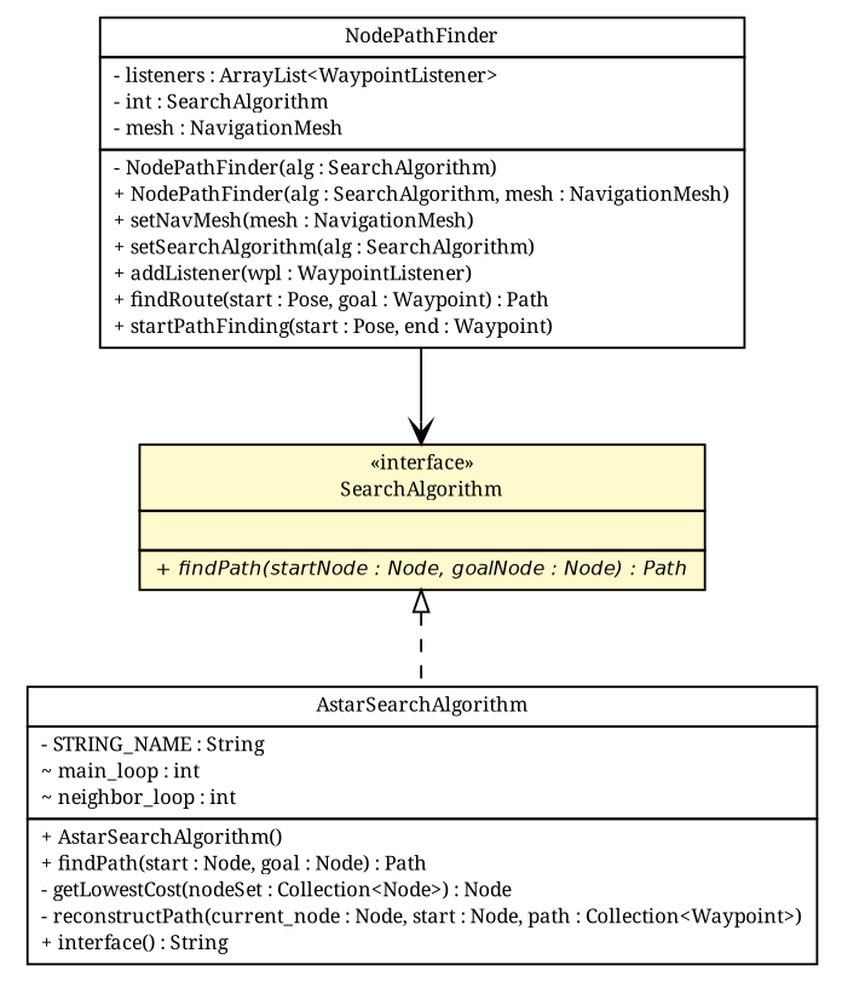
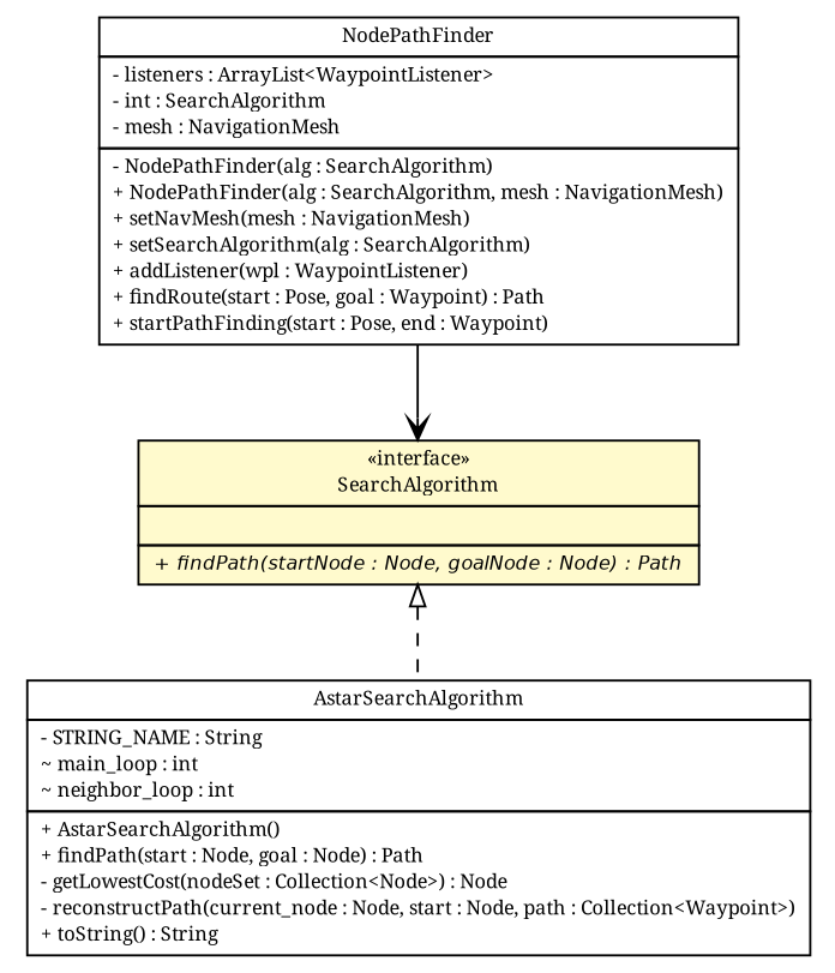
  digraph {
    fontname="Noto Serif"
    nodesep=0.25
    ranksep=0.5
    node [fontcolor=black fontname="Noto Serif" fontsize=9.0 shape=plaintext]
    edge [fontname="Noto Serif" headport=p labelfontname=Helvetica labelfontsize=10 tailport=p]
-   n1 [label=<<table title="lejos.robotics.pathfinding.AstarSearchAlgorithm" border="0" cellborder="1" cellspacing="0" cellpadding="2" port="p" href="./AstarSearchAlgorithm.html"> 		<tr><td><table border="0" cellspacing="0" cellpadding="1"> <tr><td align="center" balign="center"> AstarSearchAlgorithm </td></tr> 		</table></td></tr> 		<tr><td><table border="0" cellspacing="0" cellpadding="1"> <tr><td align="left" balign="left"> - STRING_NAME : String </td></tr> <tr><td align="left" balign="left"> ~ main_loop : int </td></tr> <tr><td align="left" balign="left"> ~ neighbor_loop : int </td></tr> 		</table></td></tr> 		<tr><td><table border="0" cellspacing="0" cellpadding="1"> <tr><td align="left" balign="left"> + AstarSearchAlgorithm() </td></tr> <tr><td align="left" balign="left"> + findPath(start : Node, goal : Node) : Path </td></tr> <tr><td align="left" balign="left"> - getLowestCost(nodeSet : Collection&lt;Node&gt;) : Node </td></tr> <tr><td align="left" balign="left"> - reconstructPath(current_node : Node, start : Node, path : Collection&lt;Waypoint&gt;) </td></tr> <tr><td align="left" balign="left"> + interface() : String </td></tr> 		</table></td></tr> 		</table>>]
+   n1 [label=<<table title="lejos.robotics.pathfinding.AstarSearchAlgorithm" border="0" cellborder="1" cellspacing="0" cellpadding="2" port="p" href="./AstarSearchAlgorithm.html"> 		<tr><td><table border="0" cellspacing="0" cellpadding="1"> <tr><td align="center" balign="center"> AstarSearchAlgorithm </td></tr> 		</table></td></tr> 		<tr><td><table border="0" cellspacing="0" cellpadding="1"> <tr><td align="left" balign="left"> - STRING_NAME : String </td></tr> <tr><td align="left" balign="left"> ~ main_loop : int </td></tr> <tr><td align="left" balign="left"> ~ neighbor_loop : int </td></tr> 		</table></td></tr> 		<tr><td><table border="0" cellspacing="0" cellpadding="1"> <tr><td align="left" balign="left"> + AstarSearchAlgorithm() </td></tr> <tr><td align="left" balign="left"> + findPath(start : Node, goal : Node) : Path </td></tr> <tr><td align="left" balign="left"> - getLowestCost(nodeSet : Collection&lt;Node&gt;) : Node </td></tr> <tr><td align="left" balign="left"> - reconstructPath(current_node : Node, start : Node, path : Collection&lt;Waypoint&gt;) </td></tr> <tr><td align="left" balign="left"> + toString() : String </td></tr> 		</table></td></tr> 		</table>>]
    n2 [label=<<table title="lejos.robotics.pathfinding.NodePathFinder" border="0" cellborder="1" cellspacing="0" cellpadding="2" port="p" href="./NodePathFinder.html"> 		<tr><td><table border="0" cellspacing="0" cellpadding="1"> <tr><td align="center" balign="center"> NodePathFinder </td></tr> 		</table></td></tr> 		<tr><td><table border="0" cellspacing="0" cellpadding="1"> <tr><td align="left" balign="left"> - listeners : ArrayList&lt;WaypointListener&gt; </td></tr> <tr><td align="left" balign="left"> - int : SearchAlgorithm </td></tr> <tr><td align="left" balign="left"> - mesh : NavigationMesh </td></tr> 		</table></td></tr> 		<tr><td><table border="0" cellspacing="0" cellpadding="1"> <tr><td align="left" balign="left"> - NodePathFinder(alg : SearchAlgorithm) </td></tr> <tr><td align="left" balign="left"> + NodePathFinder(alg : SearchAlgorithm, mesh : NavigationMesh) </td></tr> <tr><td align="left" balign="left"> + setNavMesh(mesh : NavigationMesh) </td></tr> <tr><td align="left" balign="left"> + setSearchAlgorithm(alg : SearchAlgorithm) </td></tr> <tr><td align="left" balign="left"> + addListener(wpl : WaypointListener) </td></tr> <tr><td align="left" balign="left"> + findRoute(start : Pose, goal : Waypoint) : Path </td></tr> <tr><td align="left" balign="left"> + startPathFinding(start : Pose, end : Waypoint) </td></tr> 		</table></td></tr> 		</table>>]
    n3 [label=<<table title="lejos.robotics.pathfinding.SearchAlgorithm" border="0" cellborder="1" cellspacing="0" cellpadding="2" port="p" bgcolor="lemonChiffon" href="./SearchAlgorithm.html"> 		<tr><td><table border="0" cellspacing="0" cellpadding="1"> <tr><td align="center" balign="center"> &#171;interface&#187; </td></tr> <tr><td align="center" balign="center"> SearchAlgorithm </td></tr> 		</table></td></tr> 		<tr><td><table border="0" cellspacing="0" cellpadding="1"> <tr><td align="left" balign="left">  </td></tr> 		</table></td></tr> 		<tr><td><table border="0" cellspacing="0" cellpadding="1"> <tr><td align="left" balign="left"><font face="Helvetica-Oblique" point-size="9.0"> + findPath(startNode : Node, goalNode : Node) : Path </font></td></tr> 		</table></td></tr> 		</table>>]
    n2 -> n3 [arrowhead=open color=black fontcolor=black fontsize=10.0]
    n3 -> n1 [arrowtail=empty dir=back fontsize=10 style=dashed]
  }
